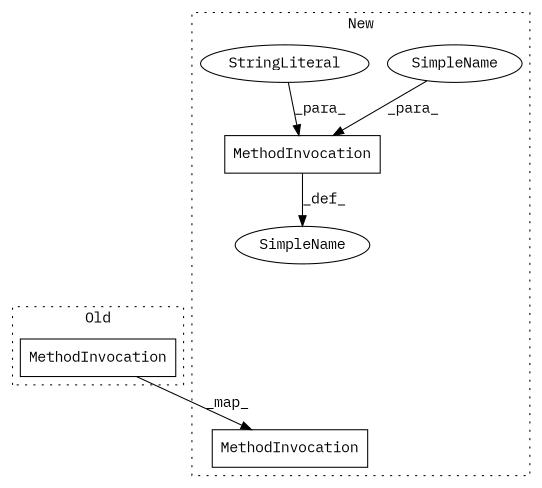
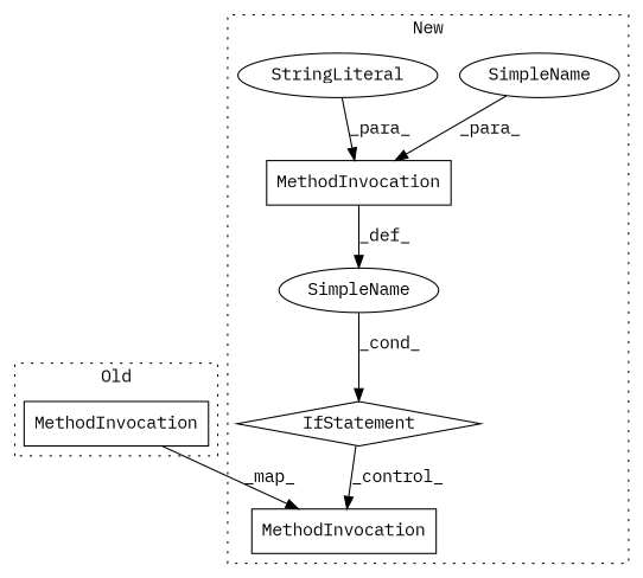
  digraph {
    fontname="IBM Plex Mono"
    node [a=32 l="4,1" shape=box fontname="IBM Plex Mono"]
    edge [fontname="IBM Plex Mono"]
+   n1 [a=25 l="4,2" label=IfStatement s="43112,43142" shape=diamond]
    n2 [l="8,1" label=MethodInvocation s="43116,43141"]
    n3 [label=MethodInvocation s="43152,43171"]
    n4 [a=42 label=SimpleName shape=ellipse l=""]
    n5 [a=42 l=4 label=SimpleName s=43124 shape=ellipse]
    n6 [a=45 l=12 label=StringLiteral s=43129 shape=ellipse]
    n7 [label=MethodInvocation s="43112,43131"]
    subgraph cluster_1 {
      label=New
      style=dotted
+     n1
      n2
      n3
      n4
      n5
      n6
    }
    subgraph cluster_2 {
      label=Old
      style=dotted
      n7
    }
+   n1 -> n3 [label=_control_]
    n2 -> n4 [label=_def_]
+   n4 -> n1 [label=_cond_]
    n5 -> n2 [label=_para_]
    n6 -> n2 [label=_para_]
    n7 -> n3 [label=_map_]
  }
